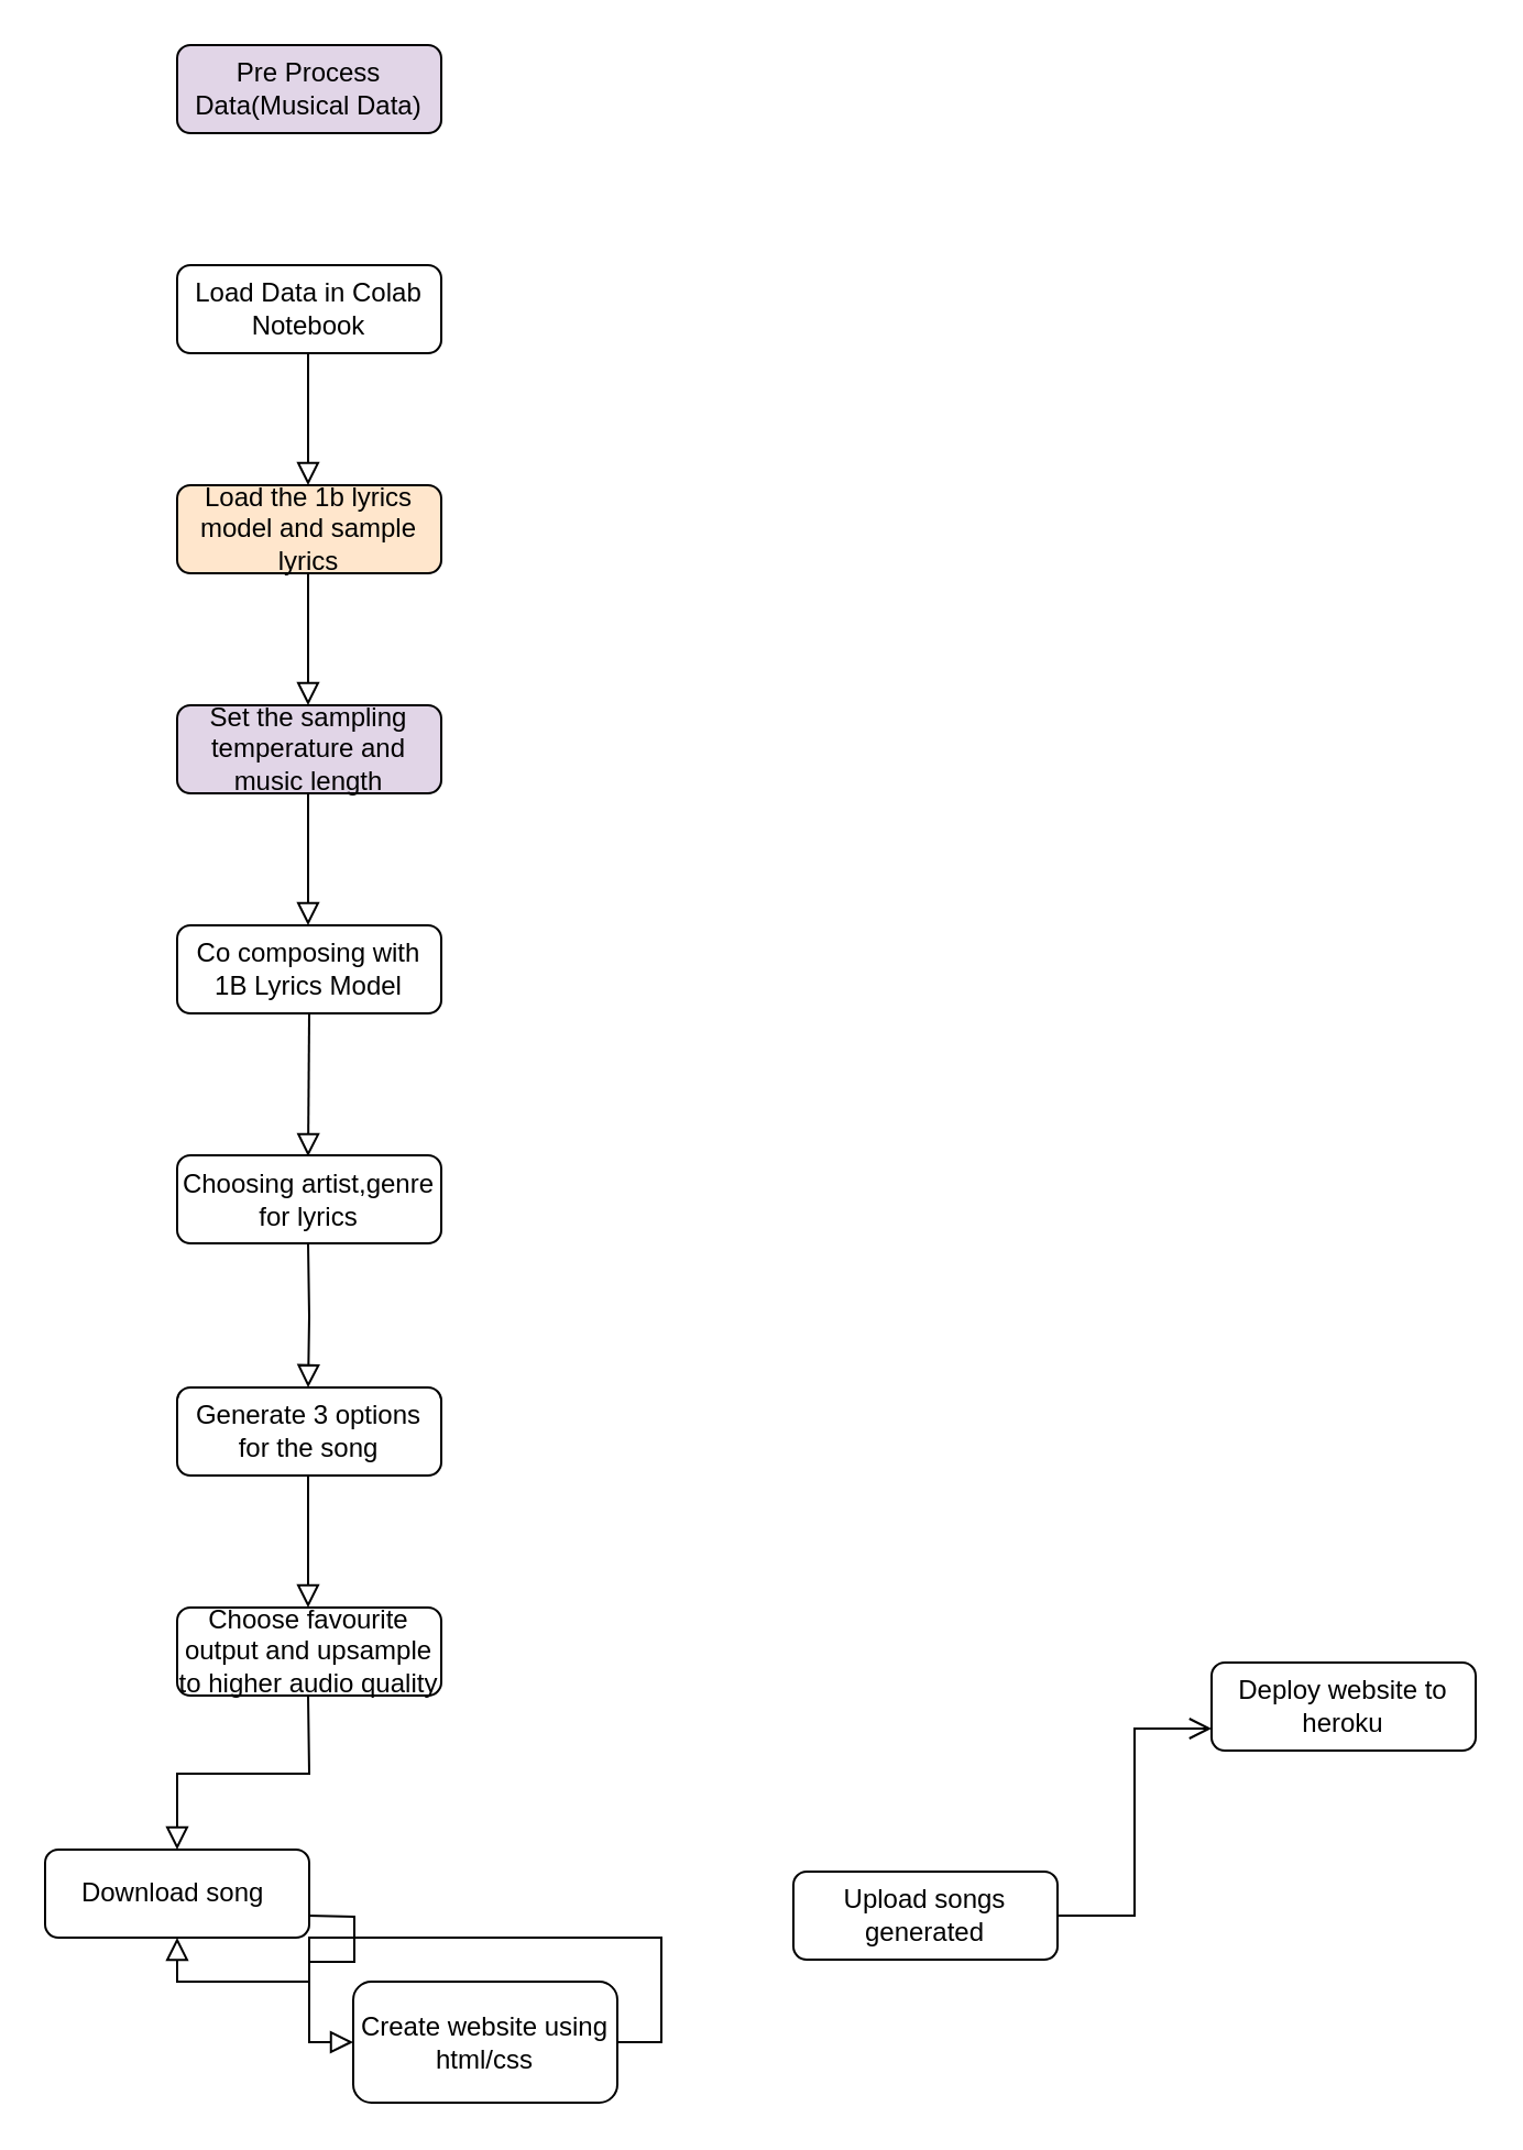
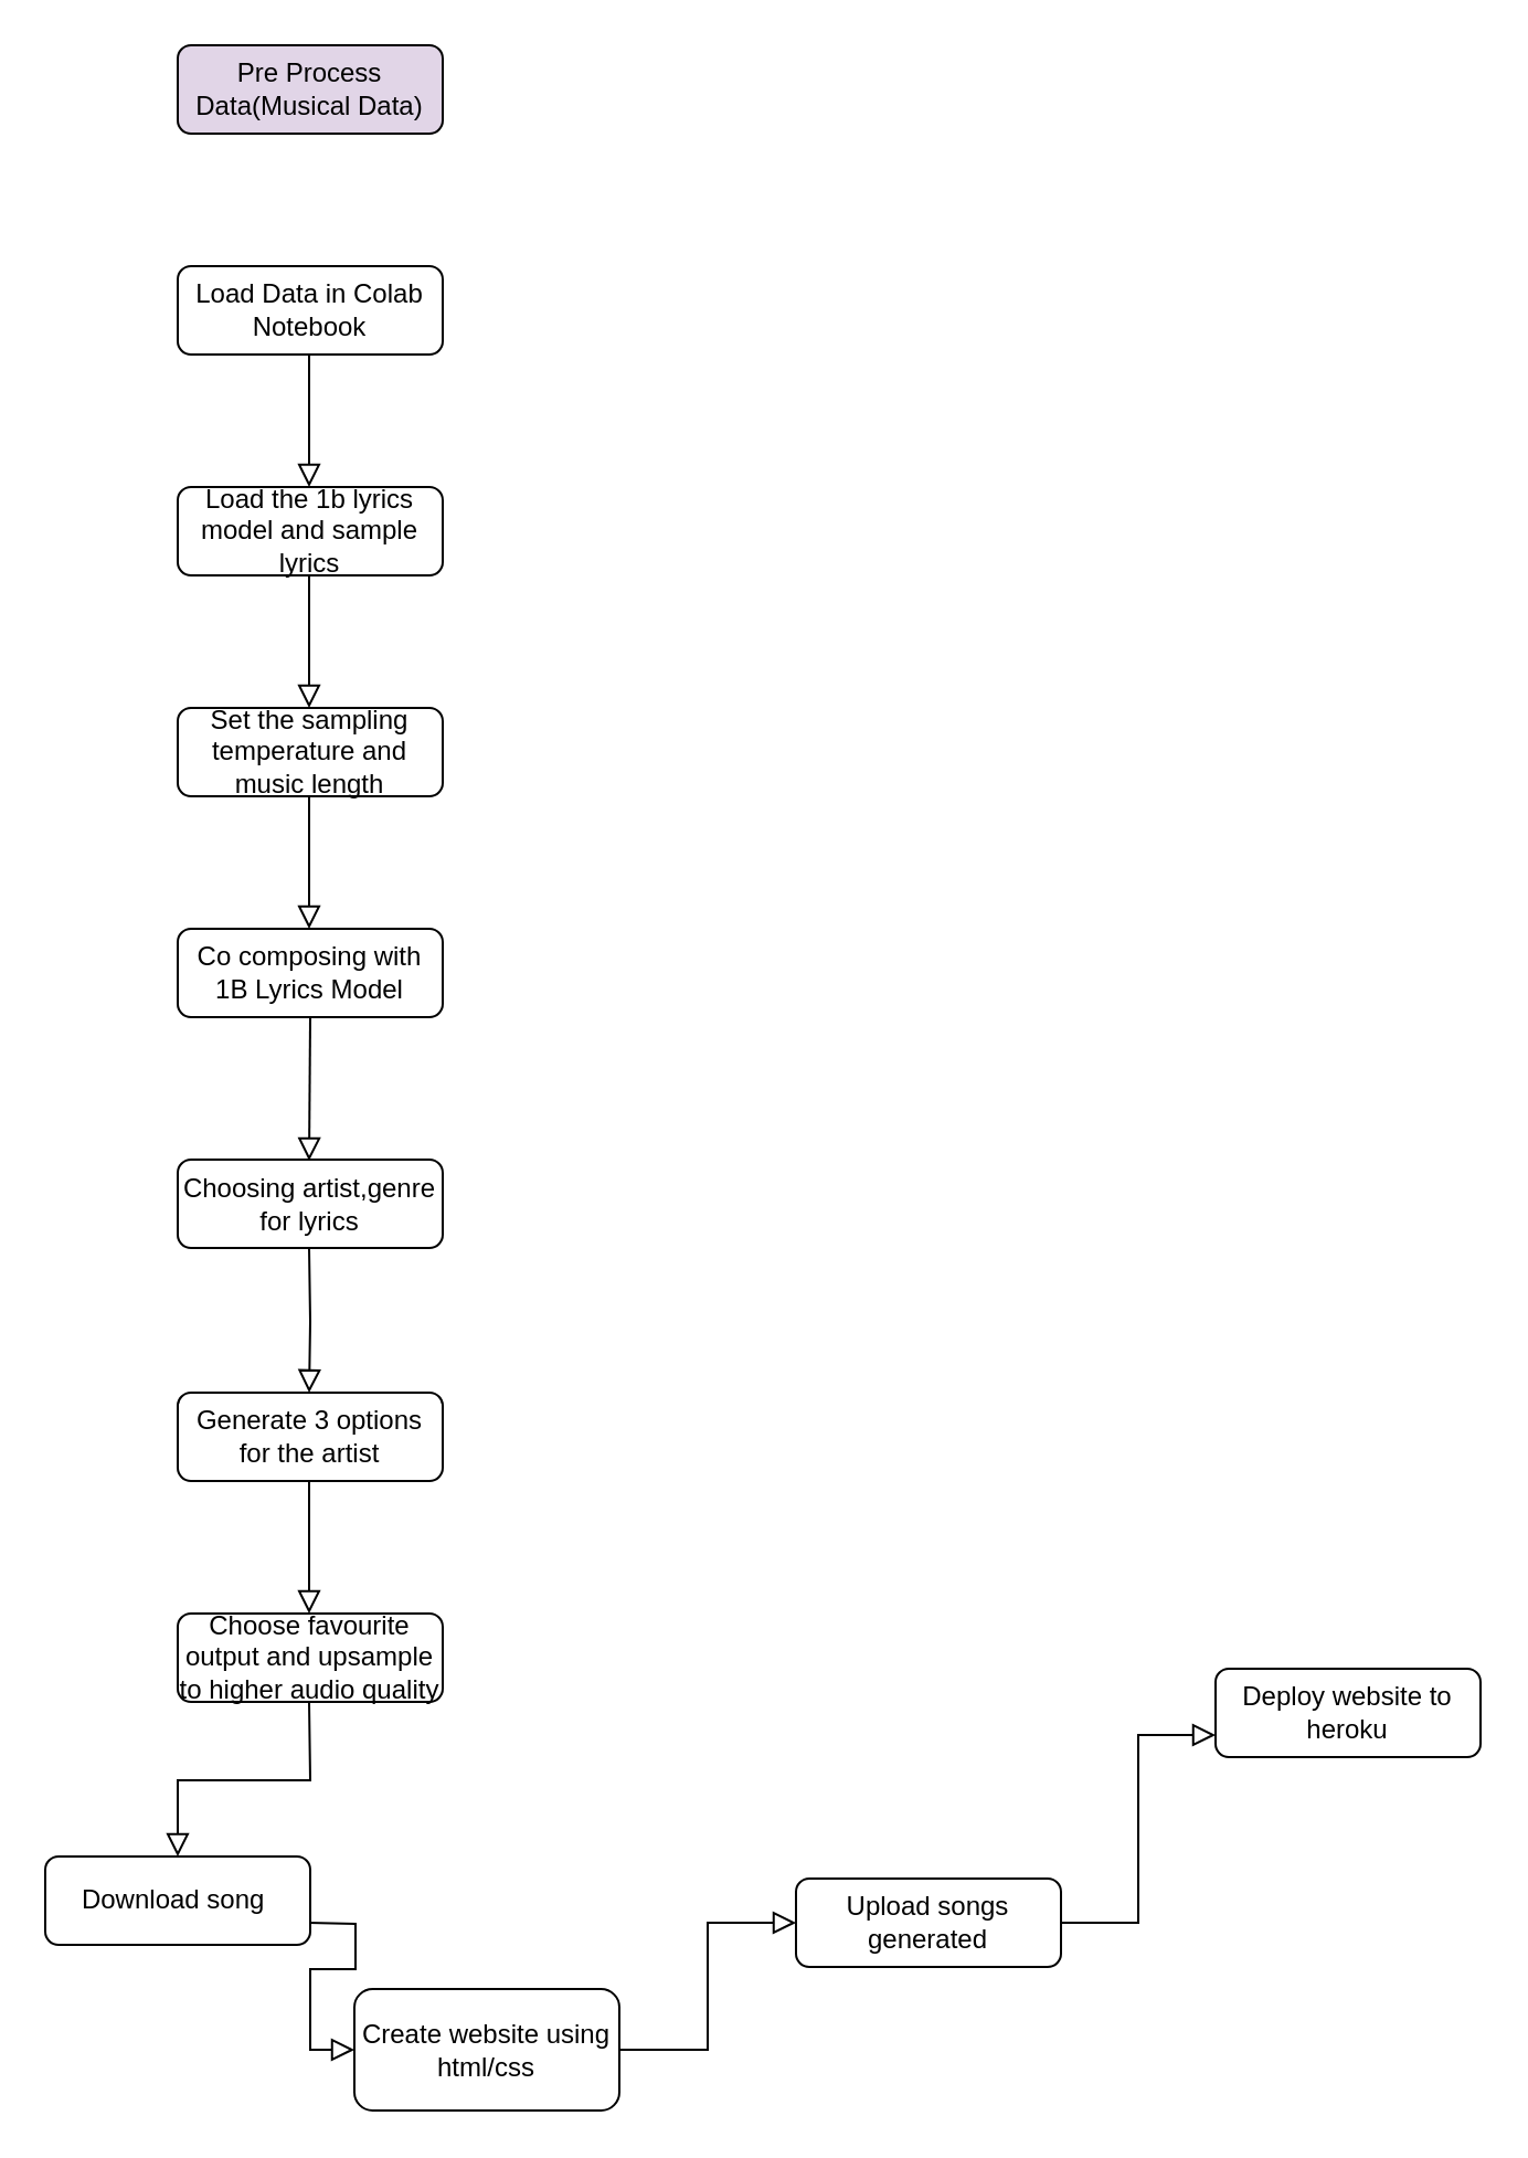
  <mxCell id="0" />
  <mxCell id="1" parent="0" />
  <mxCell id="2" value="Pre Process Data(Musical Data)" style="rounded=1;whiteSpace=wrap;html=1;fontSize=12;glass=0;strokeWidth=1;shadow=0;fillColor=#e1d5e7;" parent="1" vertex="1"><mxGeometry x="80" y="20" width="120" height="40" as="geometry" /></mxCell>
  <mxCell id="3" value="Load Data in Colab Notebook" style="rounded=1;whiteSpace=wrap;html=1;fontSize=12;glass=0;strokeWidth=1;shadow=0;" vertex="1" parent="1"><mxGeometry x="80" y="120" width="120" height="40" as="geometry" /></mxCell>
- <mxCell id="4" value="Load the 1b lyrics model and sample lyrics" style="rounded=1;whiteSpace=wrap;html=1;fontSize=12;glass=0;strokeWidth=1;shadow=0;fillColor=#ffe6cc;" vertex="1" parent="1"><mxGeometry x="80" y="220" width="120" height="40" as="geometry" /></mxCell>
+ <mxCell id="4" value="Load the 1b lyrics model and sample lyrics" style="rounded=1;whiteSpace=wrap;html=1;fontSize=12;glass=0;strokeWidth=1;shadow=0;" vertex="1" parent="1"><mxGeometry x="80" y="220" width="120" height="40" as="geometry" /></mxCell>
  <mxCell id="5" value="" style="rounded=0;html=1;jettySize=auto;orthogonalLoop=1;fontSize=11;endArrow=block;endFill=0;endSize=8;strokeWidth=1;shadow=0;labelBackgroundColor=none;edgeStyle=orthogonalEdgeStyle;entryX=0.5;entryY=0;entryDx=0;entryDy=0;" edge="1" parent="1"><mxGeometry relative="1" as="geometry"><mxPoint x="139.5" y="160" as="sourcePoint" /><mxPoint x="139.5" y="220" as="targetPoint" /></mxGeometry></mxCell>
  <mxCell id="6" value="" style="rounded=0;html=1;jettySize=auto;orthogonalLoop=1;fontSize=11;endArrow=block;endFill=0;endSize=8;strokeWidth=1;shadow=0;labelBackgroundColor=none;edgeStyle=orthogonalEdgeStyle;entryX=0.5;entryY=0;entryDx=0;entryDy=0;" edge="1" parent="1"><mxGeometry relative="1" as="geometry"><mxPoint x="139.5" y="260" as="sourcePoint" /><mxPoint x="139.5" y="320" as="targetPoint" /></mxGeometry></mxCell>
- <mxCell id="7" value="Set the sampling temperature and music length" style="rounded=1;whiteSpace=wrap;html=1;fontSize=12;glass=0;strokeWidth=1;shadow=0;fillColor=#e1d5e7;" vertex="1" parent="1"><mxGeometry x="80" y="320" width="120" height="40" as="geometry" /></mxCell>
+ <mxCell id="7" value="Set the sampling temperature and music length" style="rounded=1;whiteSpace=wrap;html=1;fontSize=12;glass=0;strokeWidth=1;shadow=0;" vertex="1" parent="1"><mxGeometry x="80" y="320" width="120" height="40" as="geometry" /></mxCell>
  <mxCell id="8" value="" style="rounded=0;html=1;jettySize=auto;orthogonalLoop=1;fontSize=11;endArrow=block;endFill=0;endSize=8;strokeWidth=1;shadow=0;labelBackgroundColor=none;edgeStyle=orthogonalEdgeStyle;entryX=0.5;entryY=0;entryDx=0;entryDy=0;" edge="1" parent="1"><mxGeometry relative="1" as="geometry"><mxPoint x="139.5" y="360" as="sourcePoint" /><mxPoint x="139.5" y="420" as="targetPoint" /></mxGeometry></mxCell>
  <mxCell id="9" value="Co composing with 1B Lyrics Model" style="rounded=1;whiteSpace=wrap;html=1;fontSize=12;glass=0;strokeWidth=1;shadow=0;" vertex="1" parent="1"><mxGeometry x="80" y="420" width="120" height="40" as="geometry" /></mxCell>
  <mxCell id="10" value="Choosing artist,genre for lyrics" style="rounded=1;whiteSpace=wrap;html=1;fontSize=12;glass=0;strokeWidth=1;shadow=0;" vertex="1" parent="1"><mxGeometry x="80" y="524.5" width="120" height="40" as="geometry" /></mxCell>
  <mxCell id="11" value="" style="rounded=0;html=1;jettySize=auto;orthogonalLoop=1;fontSize=11;endArrow=block;endFill=0;endSize=8;strokeWidth=1;shadow=0;labelBackgroundColor=none;edgeStyle=orthogonalEdgeStyle;entryX=0.5;entryY=0;entryDx=0;entryDy=0;exitX=0.5;exitY=1;exitDx=0;exitDy=0;" edge="1" parent="1" source="9"><mxGeometry relative="1" as="geometry"><mxPoint x="139.5" y="465" as="sourcePoint" /><mxPoint x="139.5" y="525" as="targetPoint" /></mxGeometry></mxCell>
- <mxCell id="12" value="Generate 3 options for the song" style="rounded=1;whiteSpace=wrap;html=1;fontSize=12;glass=0;strokeWidth=1;shadow=0;" vertex="1" parent="1"><mxGeometry x="80" y="630" width="120" height="40" as="geometry" /></mxCell>
+ <mxCell id="12" value="Generate 3 options for the artist" style="rounded=1;whiteSpace=wrap;html=1;fontSize=12;glass=0;strokeWidth=1;shadow=0;" vertex="1" parent="1"><mxGeometry x="80" y="630" width="120" height="40" as="geometry" /></mxCell>
  <mxCell id="13" value="" style="rounded=0;html=1;jettySize=auto;orthogonalLoop=1;fontSize=11;endArrow=block;endFill=0;endSize=8;strokeWidth=1;shadow=0;labelBackgroundColor=none;edgeStyle=orthogonalEdgeStyle;entryX=0.496;entryY=0;entryDx=0;entryDy=0;entryPerimeter=0;" edge="1" parent="1" target="12"><mxGeometry relative="1" as="geometry"><mxPoint x="139.5" y="564.5" as="sourcePoint" /><mxPoint x="139.5" y="624.5" as="targetPoint" /></mxGeometry></mxCell>
  <mxCell id="14" value="" style="rounded=0;html=1;jettySize=auto;orthogonalLoop=1;fontSize=11;endArrow=block;endFill=0;endSize=8;strokeWidth=1;shadow=0;labelBackgroundColor=none;edgeStyle=orthogonalEdgeStyle;entryX=0.5;entryY=0;entryDx=0;entryDy=0;" edge="1" parent="1"><mxGeometry relative="1" as="geometry"><mxPoint x="139.5" y="670" as="sourcePoint" /><mxPoint x="139.5" y="730" as="targetPoint" /></mxGeometry></mxCell>
  <mxCell id="15" value="Choose favourite output and upsample to higher audio quality" style="rounded=1;whiteSpace=wrap;html=1;fontSize=12;glass=0;strokeWidth=1;shadow=0;" vertex="1" parent="1"><mxGeometry x="80" y="730" width="120" height="40" as="geometry" /></mxCell>
  <mxCell id="16" value="" style="rounded=0;html=1;jettySize=auto;orthogonalLoop=1;fontSize=11;endArrow=block;endFill=0;endSize=8;strokeWidth=1;shadow=0;labelBackgroundColor=none;edgeStyle=orthogonalEdgeStyle;entryX=0.5;entryY=0;entryDx=0;entryDy=0;" edge="1" parent="1" target="17"><mxGeometry relative="1" as="geometry"><mxPoint x="139.5" y="770" as="sourcePoint" /><mxPoint x="139.52" y="835.5" as="targetPoint" /></mxGeometry></mxCell>
  <mxCell id="17" value="Download song&amp;nbsp;" style="rounded=1;whiteSpace=wrap;html=1;fontSize=12;glass=0;strokeWidth=1;shadow=0;" vertex="1" parent="1"><mxGeometry x="20" y="840" width="120" height="40" as="geometry" /></mxCell>
  <mxCell id="18" value="" style="rounded=0;html=1;jettySize=auto;orthogonalLoop=1;fontSize=11;endArrow=block;endFill=0;endSize=8;strokeWidth=1;shadow=0;labelBackgroundColor=none;edgeStyle=orthogonalEdgeStyle;entryX=0;entryY=0.5;entryDx=0;entryDy=0;" edge="1" parent="1" target="19"><mxGeometry relative="1" as="geometry"><mxPoint x="139.5" y="870" as="sourcePoint" /><mxPoint x="139.5" y="930" as="targetPoint" /></mxGeometry></mxCell>
  <mxCell id="19" value="Create website using html/css" style="rounded=1;whiteSpace=wrap;html=1;fontSize=12;glass=0;strokeWidth=1;shadow=0;" vertex="1" parent="1"><mxGeometry x="160" y="900" width="120" height="55" as="geometry" /></mxCell>
  <mxCell id="20" value="Upload songs generated" style="rounded=1;whiteSpace=wrap;html=1;fontSize=12;glass=0;strokeWidth=1;shadow=0;" vertex="1" parent="1"><mxGeometry x="360" y="850" width="120" height="40" as="geometry" /></mxCell>
- <mxCell id="21" value="" style="rounded=0;html=1;jettySize=auto;orthogonalLoop=1;fontSize=11;endArrow=open;endFill=0;endSize=8;strokeWidth=1;shadow=0;labelBackgroundColor=none;edgeStyle=orthogonalEdgeStyle;entryX=0;entryY=0.75;entryDx=0;entryDy=0;exitX=1;exitY=0.5;exitDx=0;exitDy=0;" edge="1" parent="1" source="20" target="22"><mxGeometry relative="1" as="geometry"><mxPoint x="470" y="960" as="sourcePoint" /><mxPoint x="470" y="1020" as="targetPoint" /></mxGeometry></mxCell>
+ <mxCell id="21" value="" style="rounded=0;html=1;jettySize=auto;orthogonalLoop=1;fontSize=11;endArrow=block;endFill=0;endSize=8;strokeWidth=1;shadow=0;labelBackgroundColor=none;edgeStyle=orthogonalEdgeStyle;entryX=0;entryY=0.75;entryDx=0;entryDy=0;exitX=1;exitY=0.5;exitDx=0;exitDy=0;" edge="1" parent="1" source="20" target="22"><mxGeometry relative="1" as="geometry"><mxPoint x="470" y="960" as="sourcePoint" /><mxPoint x="470" y="1020" as="targetPoint" /></mxGeometry></mxCell>
  <mxCell id="22" value="Deploy website to heroku" style="rounded=1;whiteSpace=wrap;html=1;fontSize=12;glass=0;strokeWidth=1;shadow=0;" vertex="1" parent="1"><mxGeometry x="550" y="755" width="120" height="40" as="geometry" /></mxCell>
- <mxCell id="23" value="" style="rounded=0;html=1;jettySize=auto;orthogonalLoop=1;fontSize=11;endArrow=block;endFill=0;endSize=8;strokeWidth=1;shadow=0;labelBackgroundColor=none;edgeStyle=orthogonalEdgeStyle;exitX=1;exitY=0.5;exitDx=0;exitDy=0;" edge="1" parent="1" source="19" target="17"><mxGeometry relative="1" as="geometry"><mxPoint x="334" y="900" as="sourcePoint" /><mxPoint x="334.5" y="960" as="targetPoint" /></mxGeometry></mxCell>
+ <mxCell id="23" value="" style="rounded=0;html=1;jettySize=auto;orthogonalLoop=1;fontSize=11;endArrow=block;endFill=0;endSize=8;strokeWidth=1;shadow=0;labelBackgroundColor=none;edgeStyle=orthogonalEdgeStyle;entryX=0;entryY=0.5;entryDx=0;entryDy=0;exitX=1;exitY=0.5;exitDx=0;exitDy=0;" edge="1" parent="1" source="19" target="20"><mxGeometry relative="1" as="geometry"><mxPoint x="334" y="900" as="sourcePoint" /><mxPoint x="334.5" y="960" as="targetPoint" /></mxGeometry></mxCell>
